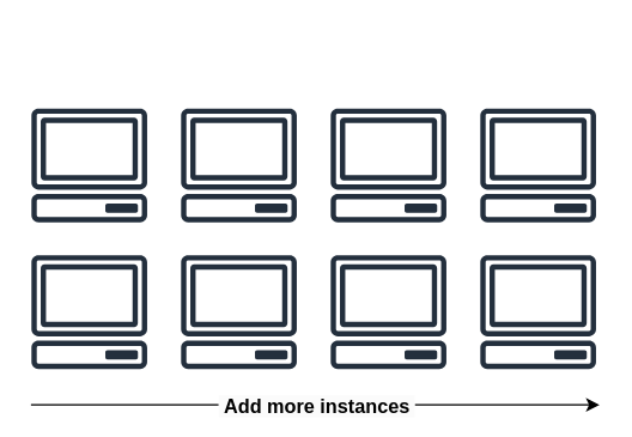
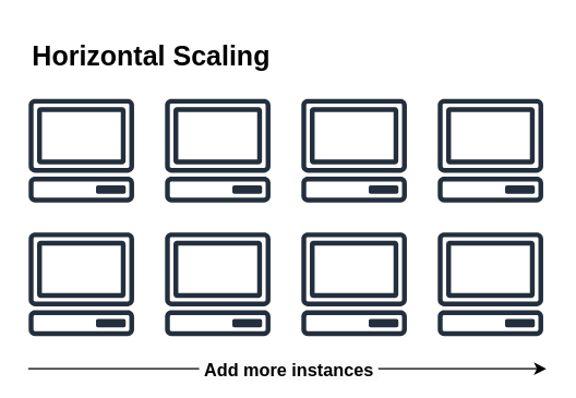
  <mxCell id="0" />
  <mxCell id="1" parent="0" />
  <mxCell id="2" value="" style="sketch=0;outlineConnect=0;fontColor=#232F3E;gradientColor=none;fillColor=#232F3D;strokeColor=none;dashed=0;verticalLabelPosition=bottom;verticalAlign=top;align=center;html=1;fontSize=12;fontStyle=0;aspect=fixed;pointerEvents=1;shape=mxgraph.aws4.client;" vertex="1" parent="1"><mxGeometry x="20" y="72" width="78" height="76" as="geometry" /></mxCell>
  <mxCell id="3" value="" style="sketch=0;outlineConnect=0;fontColor=#232F3E;gradientColor=none;fillColor=#232F3D;strokeColor=none;dashed=0;verticalLabelPosition=bottom;verticalAlign=top;align=center;html=1;fontSize=12;fontStyle=0;aspect=fixed;pointerEvents=1;shape=mxgraph.aws4.client;" vertex="1" parent="1"><mxGeometry x="120" y="72" width="78" height="76" as="geometry" /></mxCell>
  <mxCell id="4" value="" style="sketch=0;outlineConnect=0;fontColor=#232F3E;gradientColor=none;fillColor=#232F3D;strokeColor=none;dashed=0;verticalLabelPosition=bottom;verticalAlign=top;align=center;html=1;fontSize=12;fontStyle=0;aspect=fixed;pointerEvents=1;shape=mxgraph.aws4.client;" vertex="1" parent="1"><mxGeometry x="220" y="72" width="78" height="76" as="geometry" /></mxCell>
  <mxCell id="5" value="" style="sketch=0;outlineConnect=0;fontColor=#232F3E;gradientColor=none;fillColor=#232F3D;strokeColor=none;dashed=0;verticalLabelPosition=bottom;verticalAlign=top;align=center;html=1;fontSize=12;fontStyle=0;aspect=fixed;pointerEvents=1;shape=mxgraph.aws4.client;" vertex="1" parent="1"><mxGeometry x="320" y="72" width="78" height="76" as="geometry" /></mxCell>
  <mxCell id="6" value="" style="sketch=0;outlineConnect=0;fontColor=#232F3E;gradientColor=none;fillColor=#232F3D;strokeColor=none;dashed=0;verticalLabelPosition=bottom;verticalAlign=top;align=center;html=1;fontSize=12;fontStyle=0;aspect=fixed;pointerEvents=1;shape=mxgraph.aws4.client;" vertex="1" parent="1"><mxGeometry x="20" y="170" width="78" height="76" as="geometry" /></mxCell>
  <mxCell id="7" value="" style="sketch=0;outlineConnect=0;fontColor=#232F3E;gradientColor=none;fillColor=#232F3D;strokeColor=none;dashed=0;verticalLabelPosition=bottom;verticalAlign=top;align=center;html=1;fontSize=12;fontStyle=0;aspect=fixed;pointerEvents=1;shape=mxgraph.aws4.client;" vertex="1" parent="1"><mxGeometry x="120" y="170" width="78" height="76" as="geometry" /></mxCell>
  <mxCell id="8" value="" style="sketch=0;outlineConnect=0;fontColor=#232F3E;gradientColor=none;fillColor=#232F3D;strokeColor=none;dashed=0;verticalLabelPosition=bottom;verticalAlign=top;align=center;html=1;fontSize=12;fontStyle=0;aspect=fixed;pointerEvents=1;shape=mxgraph.aws4.client;" vertex="1" parent="1"><mxGeometry x="220" y="170" width="78" height="76" as="geometry" /></mxCell>
  <mxCell id="9" value="" style="sketch=0;outlineConnect=0;fontColor=#232F3E;gradientColor=none;fillColor=#232F3D;strokeColor=none;dashed=0;verticalLabelPosition=bottom;verticalAlign=top;align=center;html=1;fontSize=12;fontStyle=0;aspect=fixed;pointerEvents=1;shape=mxgraph.aws4.client;" vertex="1" parent="1"><mxGeometry x="320" y="170" width="78" height="76" as="geometry" /></mxCell>
+ <mxCell id="10" value="Horizontal Scaling" style="text;html=1;align=center;verticalAlign=middle;resizable=0;points=[];autosize=1;strokeColor=none;fillColor=none;fontSize=20;fontStyle=1" vertex="1" parent="1"><mxGeometry x="20" y="20" width="180" height="40" as="geometry" /></mxCell>
  <mxCell id="11" value="" style="endArrow=classic;html=1;rounded=0;" edge="1" parent="1"><mxGeometry width="50" height="50" relative="1" as="geometry"><mxPoint x="20" y="270" as="sourcePoint" /><mxPoint x="400" y="270" as="targetPoint" /></mxGeometry></mxCell>
  <mxCell id="12" value="&lt;span style=&quot;background-color: rgb(251, 251, 251);&quot;&gt;&amp;nbsp;Add more instances&amp;nbsp;&lt;/span&gt;" style="edgeLabel;html=1;align=center;verticalAlign=middle;resizable=0;points=[];horizontal=1;fontStyle=1;fontSize=13;" vertex="1" connectable="0" parent="11"><mxGeometry x="0.086" y="-2" relative="1" as="geometry"><mxPoint x="-16" y="-2" as="offset" /></mxGeometry></mxCell>
